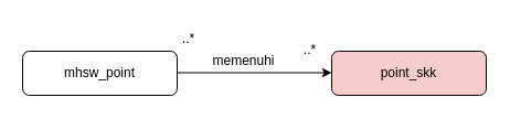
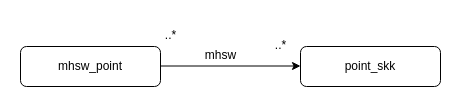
  <mxCell id="0" />
  <mxCell id="1" parent="0" />
  <mxCell id="2" value="mhsw_point" style="rounded=1;whiteSpace=wrap;html=1;" vertex="1" parent="1"><mxGeometry x="20" y="46" width="140" height="40" as="geometry" /></mxCell>
  <mxCell id="3" style="edgeStyle=orthogonalEdgeStyle;rounded=0;orthogonalLoop=1;jettySize=auto;html=1;exitX=1;exitY=0.5;exitDx=0;exitDy=0;" edge="1" parent="1"><mxGeometry relative="1" as="geometry"><mxPoint x="300" y="65.5" as="targetPoint" /><mxPoint x="160" y="65.5" as="sourcePoint" /></mxGeometry></mxCell>
- <mxCell id="4" value="point_skk" style="rounded=1;whiteSpace=wrap;html=1;fillColor=#f8cecc;" vertex="1" parent="1"><mxGeometry x="300" y="46" width="140" height="40" as="geometry" /></mxCell>
- <mxCell id="5" value="memenuhi" style="text;html=1;align=center;verticalAlign=middle;resizable=0;points=[];autosize=1;strokeColor=none;fillColor=none;" vertex="1" parent="1"><mxGeometry x="180" y="40" width="80" height="30" as="geometry" /></mxCell>
+ <mxCell id="4" value="point_skk" style="rounded=1;whiteSpace=wrap;html=1;" vertex="1" parent="1"><mxGeometry x="300" y="46" width="140" height="40" as="geometry" /></mxCell>
+ <mxCell id="5" value="mhsw" style="text;html=1;align=center;verticalAlign=middle;resizable=0;points=[];autosize=1;strokeColor=none;fillColor=none;" vertex="1" parent="1"><mxGeometry x="180" y="40" width="80" height="30" as="geometry" /></mxCell>
  <mxCell id="6" value="..*" style="text;html=1;align=center;verticalAlign=middle;resizable=0;points=[];autosize=1;strokeColor=none;fillColor=none;" vertex="1" parent="1"><mxGeometry x="265" y="30" width="30" height="30" as="geometry" /></mxCell>
  <mxCell id="7" value="..*" style="text;html=1;align=center;verticalAlign=middle;resizable=0;points=[];autosize=1;strokeColor=none;fillColor=none;" vertex="1" parent="1"><mxGeometry x="155" y="20" width="30" height="30" as="geometry" /></mxCell>
